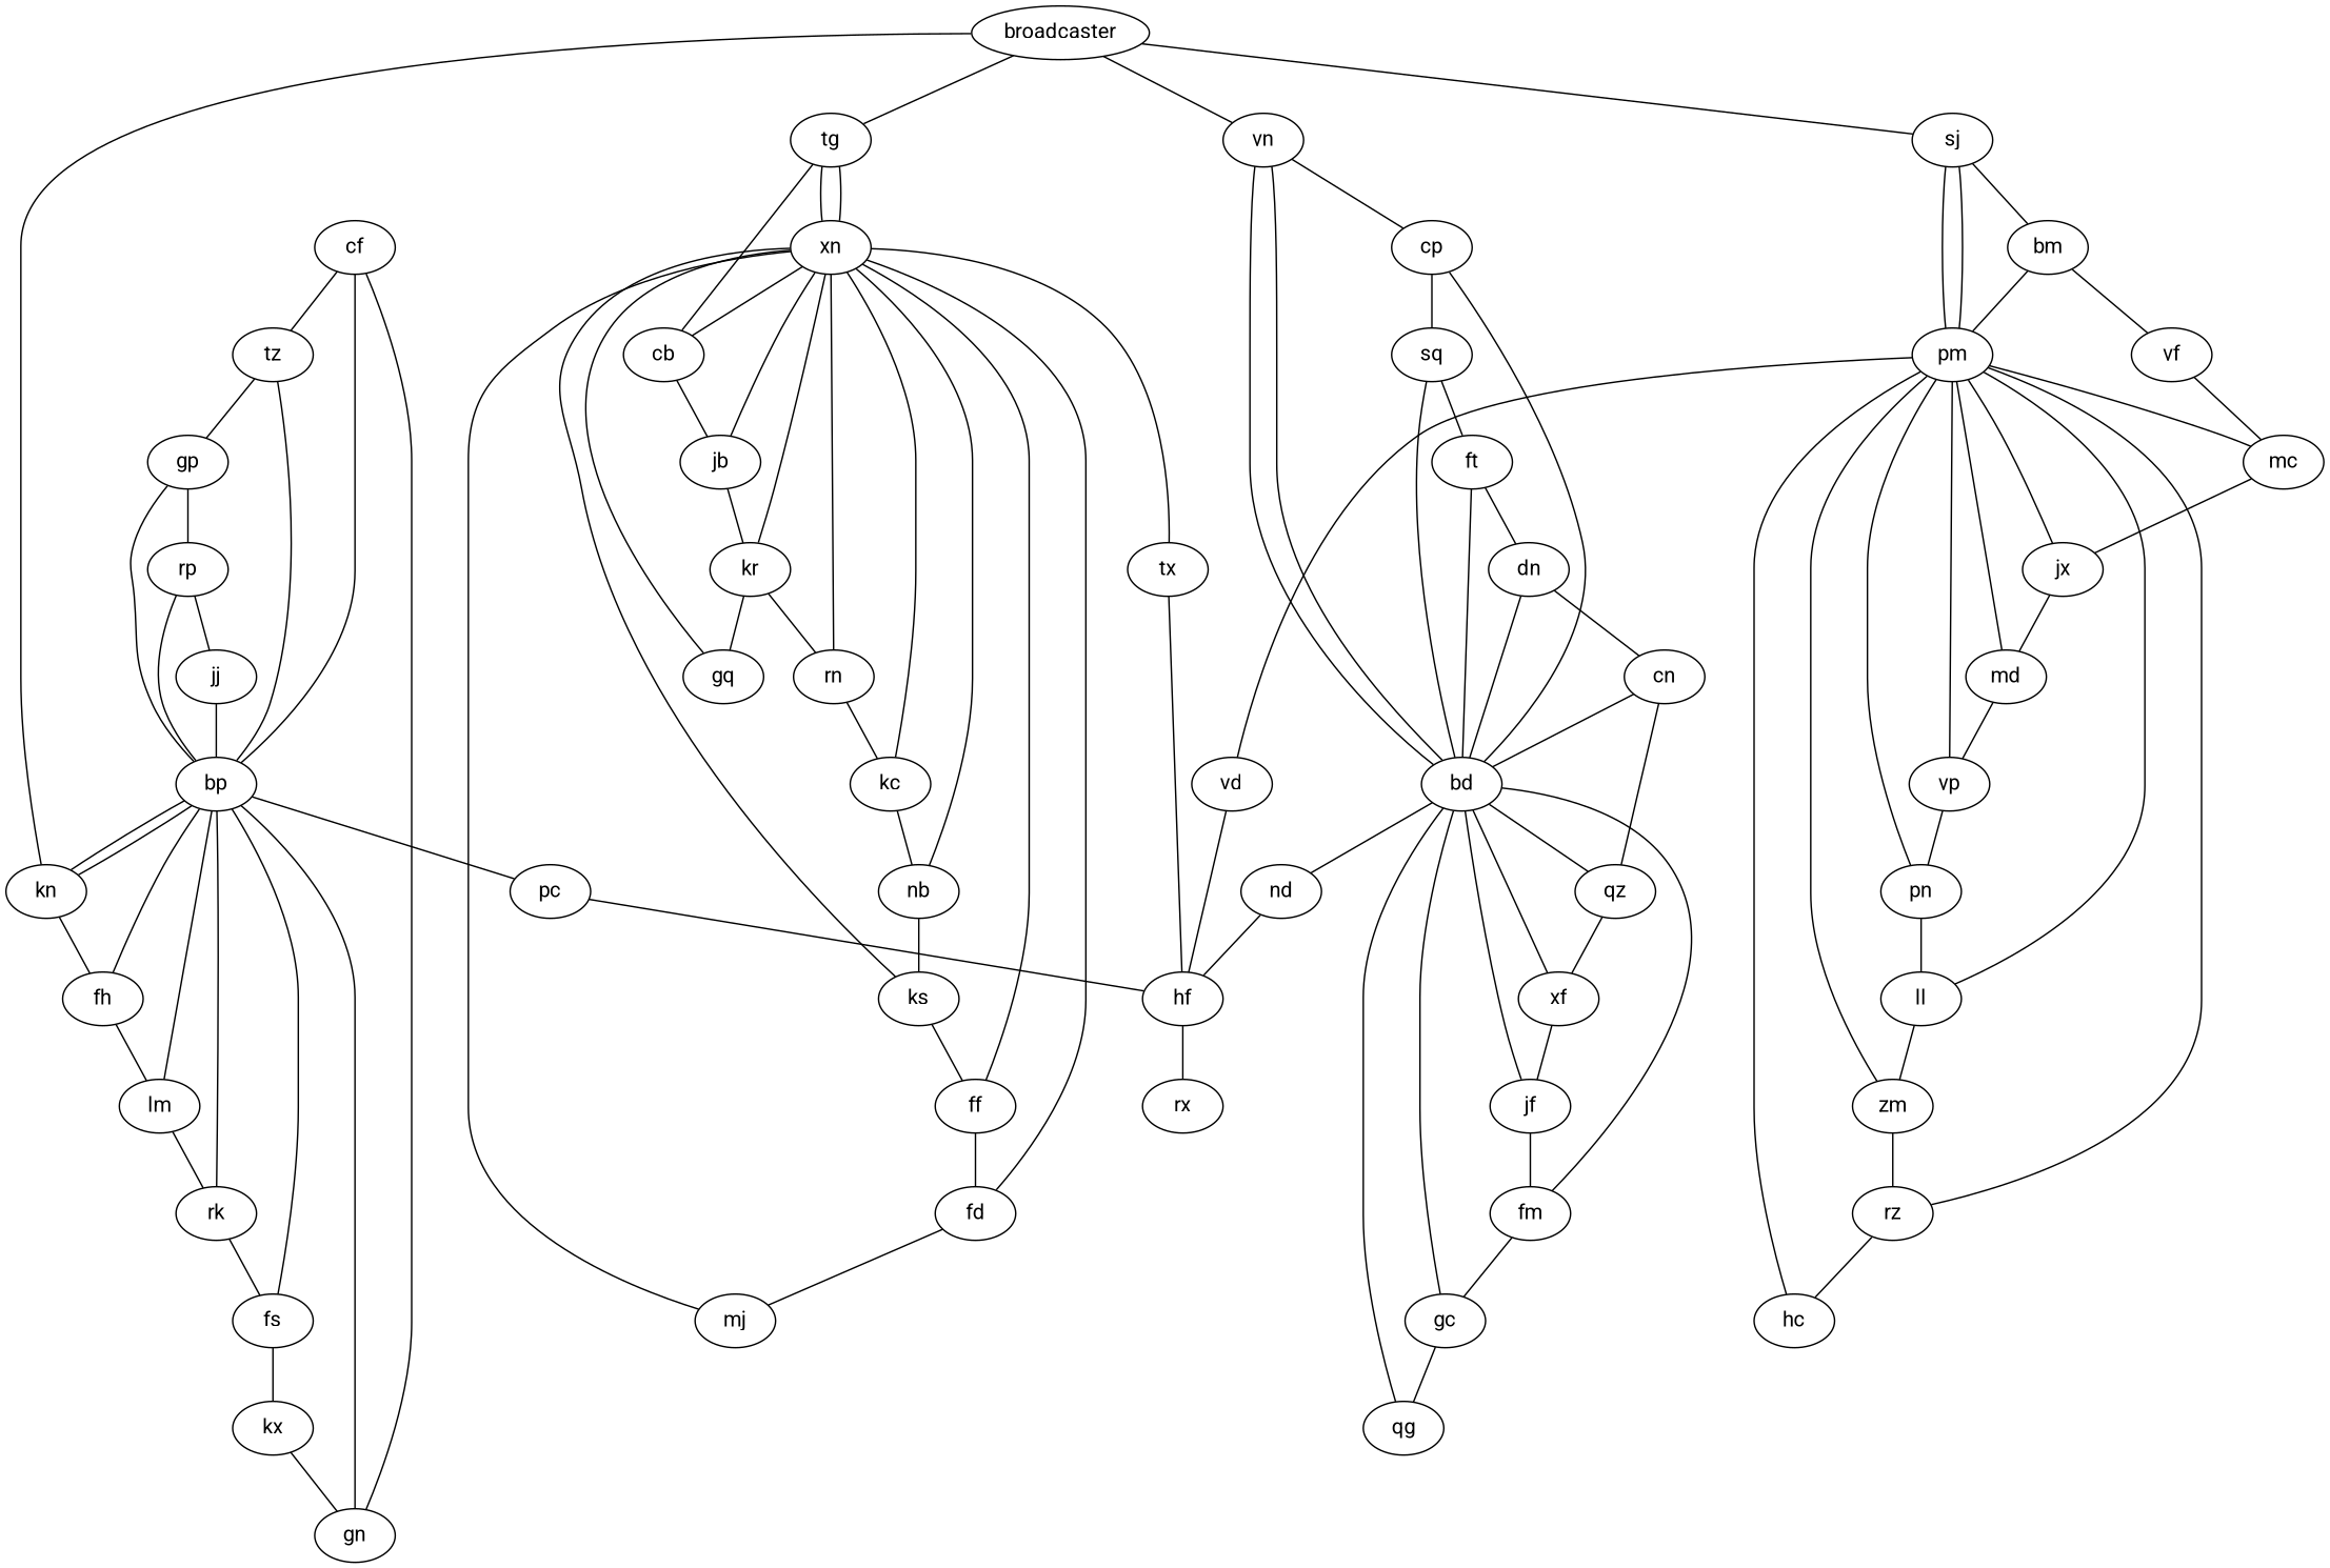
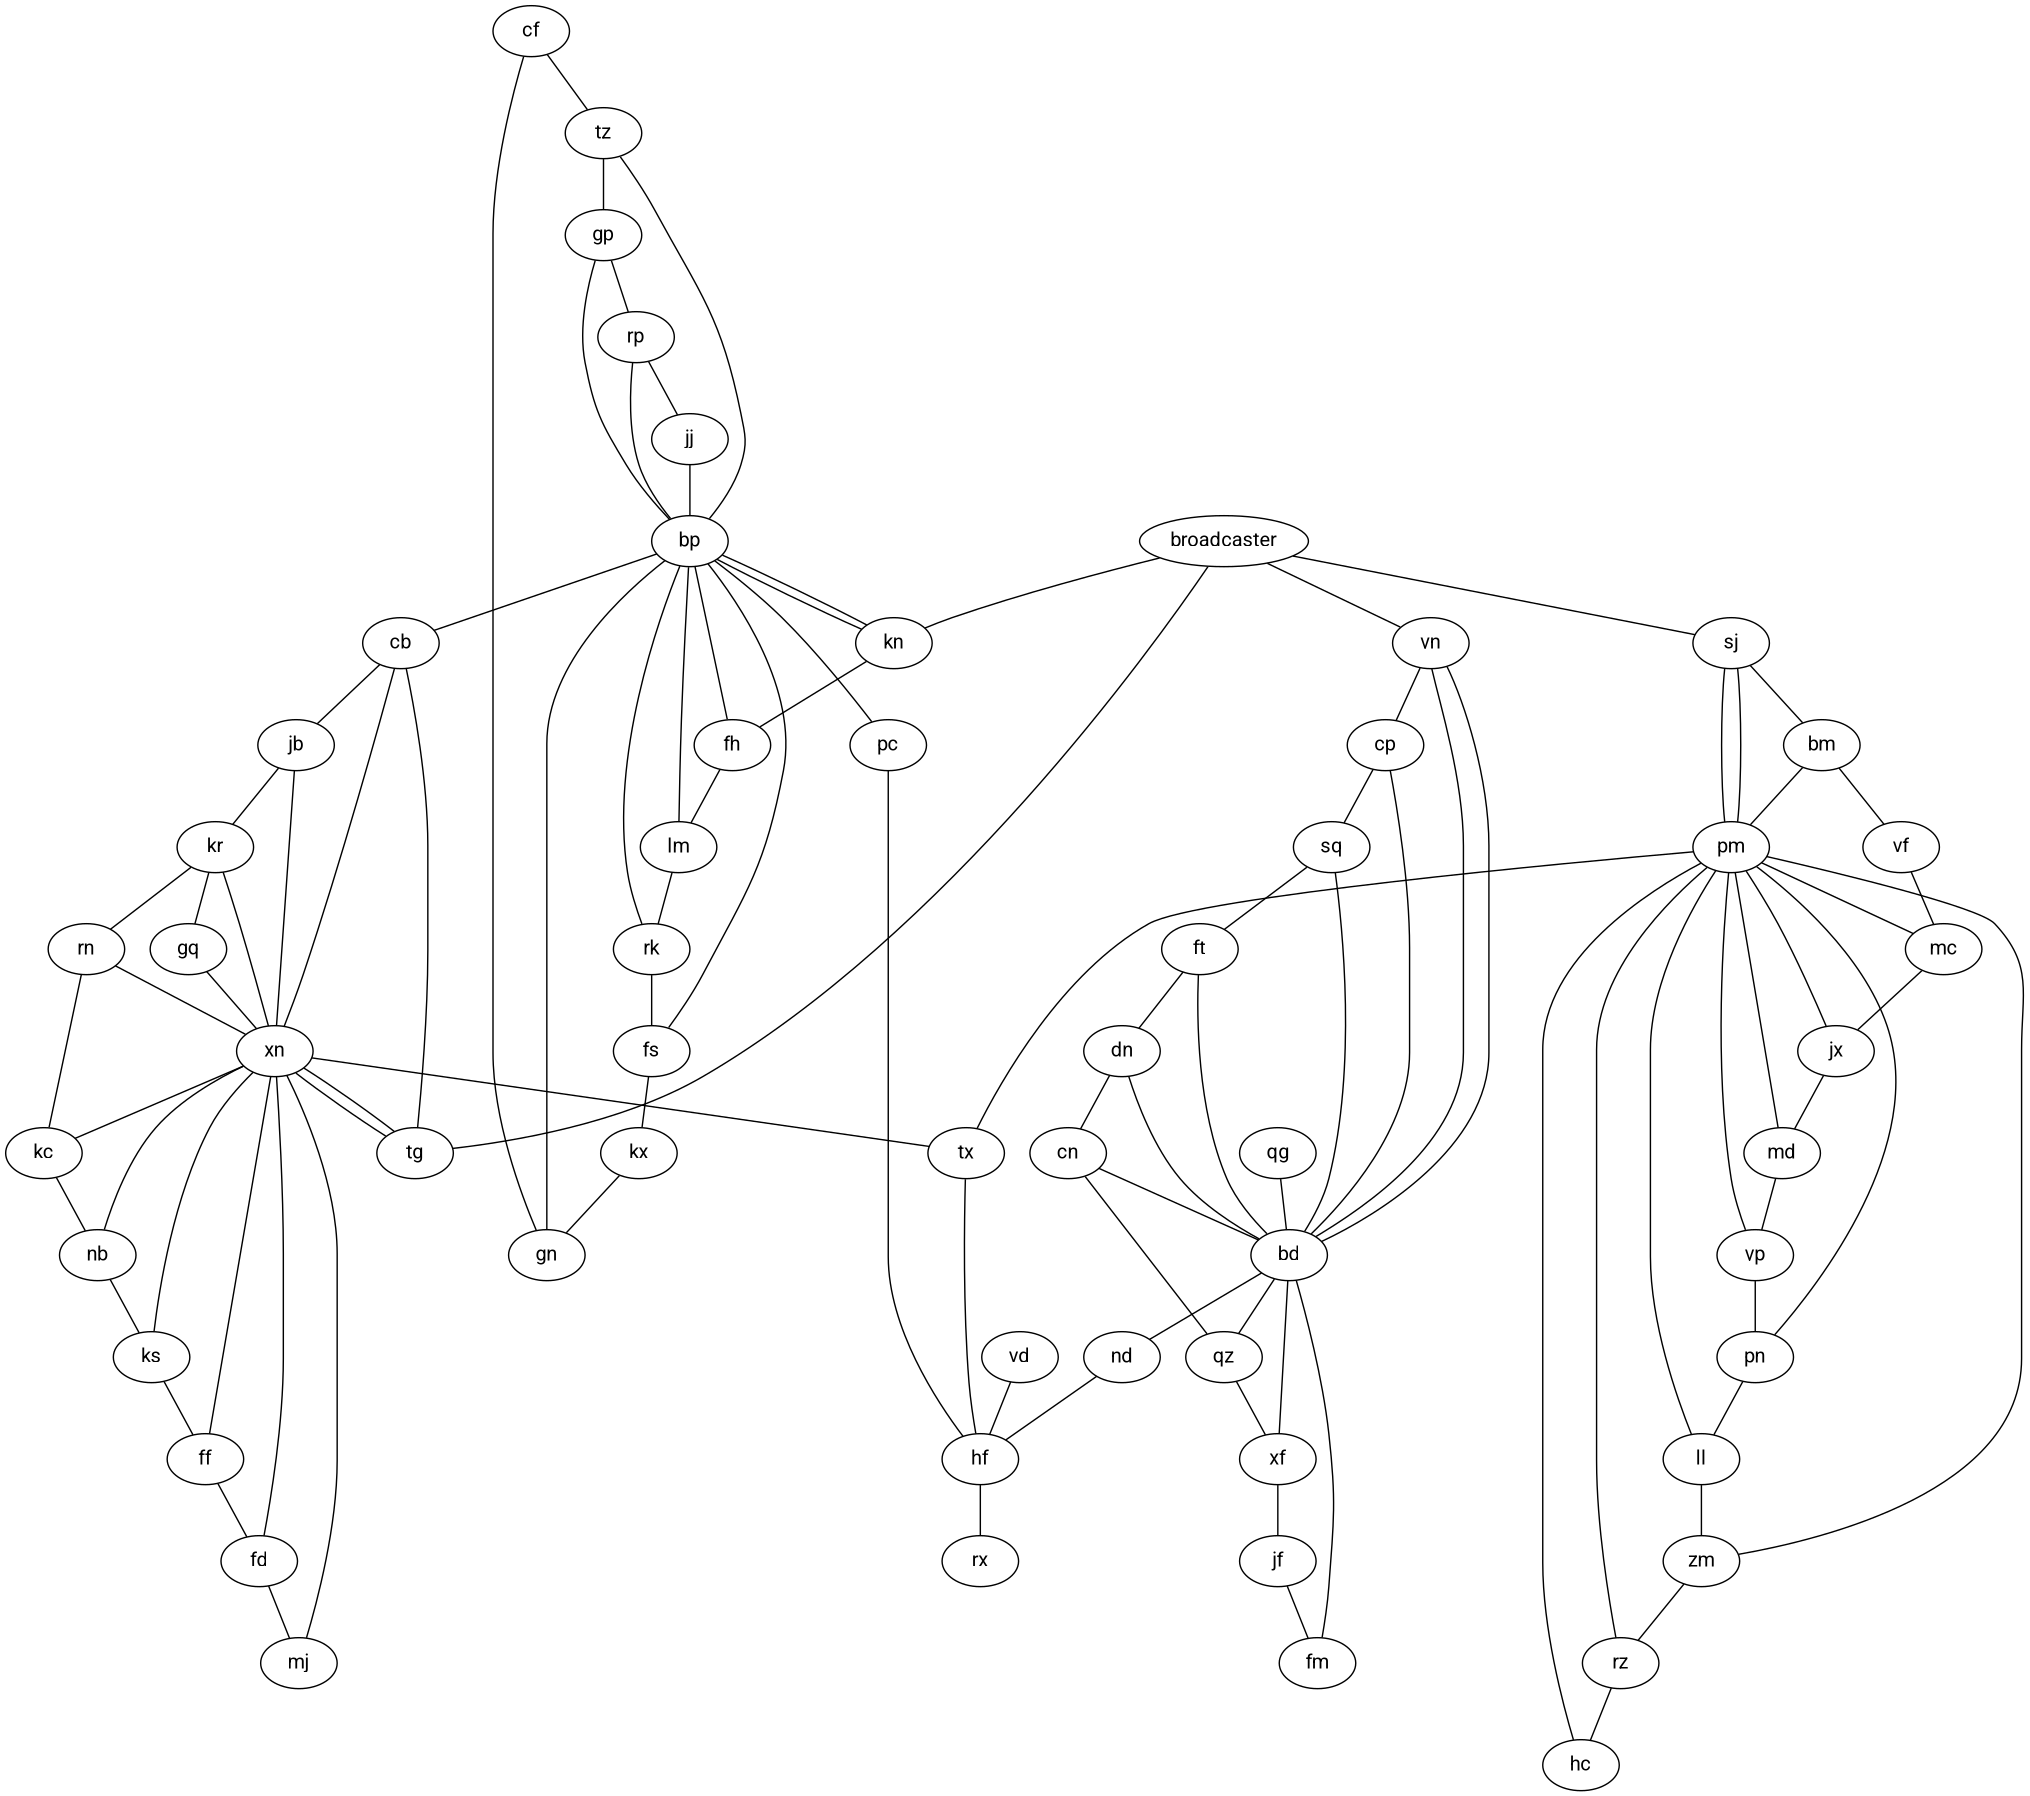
  graph {
    fontname=Roboto
    node [fontname=Roboto]
    edge [fontname=Roboto]
    cf
    tz
    bp
    gp
    kn
    fh
    lm
    fs
    pc
    gn
    rp
    kr
    xn
    gq
    rn
    tg
    ks
    kc
    jb
    cb
    tx
    ff
    nb
    hf
    cp
    sq
    bd
    ft
    vn
    qz
    nd
    dn
    xf
    broadcaster
    sj
    pm
    bm
    mc
    ll
    vp
    vd
    vf
    hc
    jx
    zm
    pn
    fd
    mj
    jf
    fm
    md
    rz
    cn
    jj
    rk
    kx
    rx
-   gc
    qg
    cf -- tz
    tz -- bp
    tz -- gp
-   bp -- cf
+   bp -- cb
    bp -- kn
    bp -- fh
    bp -- lm
    bp -- fs
    bp -- pc
    bp -- gn
    gp -- bp
    gp -- rp
    kn -- bp
    kn -- fh
    fh -- lm
    lm -- rk
    fs -- kx
    pc -- hf
    gn -- cf
    rp -- bp
    rp -- jj
    kr -- xn
    kr -- gq
    kr -- rn
    xn -- tg
    xn -- ks
    xn -- kc
    xn -- jb
    xn -- cb
    xn -- tx
    gq -- xn
    rn -- xn
    rn -- kc
    tg -- xn
    tg -- cb
    ks -- ff
    kc -- nb
    jb -- kr
    cb -- jb
    tx -- hf
    ff -- xn
    ff -- fd
    nb -- xn
    nb -- ks
    hf -- rx
    cp -- sq
    cp -- bd
    sq -- ft
    bd -- sq
    bd -- ft
    bd -- vn
    bd -- qz
    bd -- nd
    ft -- dn
    vn -- cp
    vn -- bd
    qz -- xf
    nd -- hf
    dn -- bd
    dn -- cn
    xf -- bd
    xf -- jf
    broadcaster -- kn
    broadcaster -- tg
    broadcaster -- vn
    broadcaster -- sj
    sj -- pm
    sj -- bm
    pm -- sj
    pm -- mc
    pm -- ll
    pm -- vp
-   pm -- vd
+   pm -- tx
    bm -- pm
    bm -- vf
    mc -- jx
    ll -- zm
    vp -- pn
    vd -- hf
    vf -- mc
    hc -- pm
    jx -- pm
    jx -- md
    zm -- pm
    zm -- rz
    pn -- pm
    pn -- ll
    fd -- xn
    fd -- mj
    mj -- xn
-   jf -- bd
    jf -- fm
    fm -- bd
-   fm -- gc
    md -- pm
    md -- vp
    rz -- pm
    rz -- hc
    cn -- bd
    cn -- qz
    jj -- bp
    rk -- bp
    rk -- fs
    kx -- gn
-   gc -- bd
-   gc -- qg
    qg -- bd
  }
